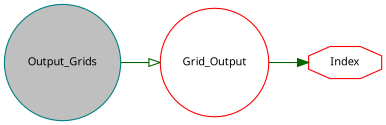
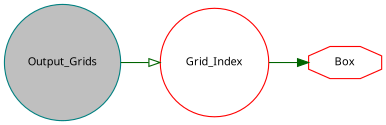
  digraph {
    fontname="Noto Sans"
    rankdir=LR
    node [color=red fillcolor=white fontname="Noto Sans" fontsize=10 shape=circle style=filled]
    edge [color=darkgreen fontname="Noto Sans" fontsize=10 labelfontname=Helvetica labelfontsize=10 style=solid]
    n1 [color=teal fillcolor=grey75 fontcolor=black height=0.2 label=Output_Grids width=0.4]
-   n2 [height=0.2 label=Grid_Output width=0.4]
-   n3 [height=0.2 label=Index shape=octagon width=0.4]
+   n2 [height=0.2 label=Grid_Index width=0.4]
+   n3 [height=0.2 label=Box shape=octagon width=0.4]
    n1 -> n2 [arrowhead=onormal]
    n2 -> n3 [arrowhead=normal]
  }
